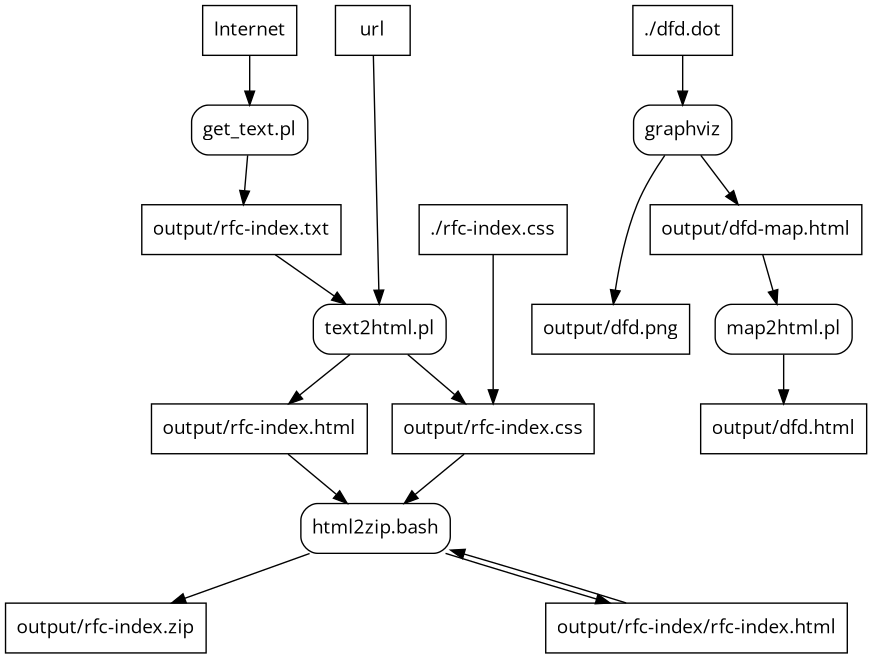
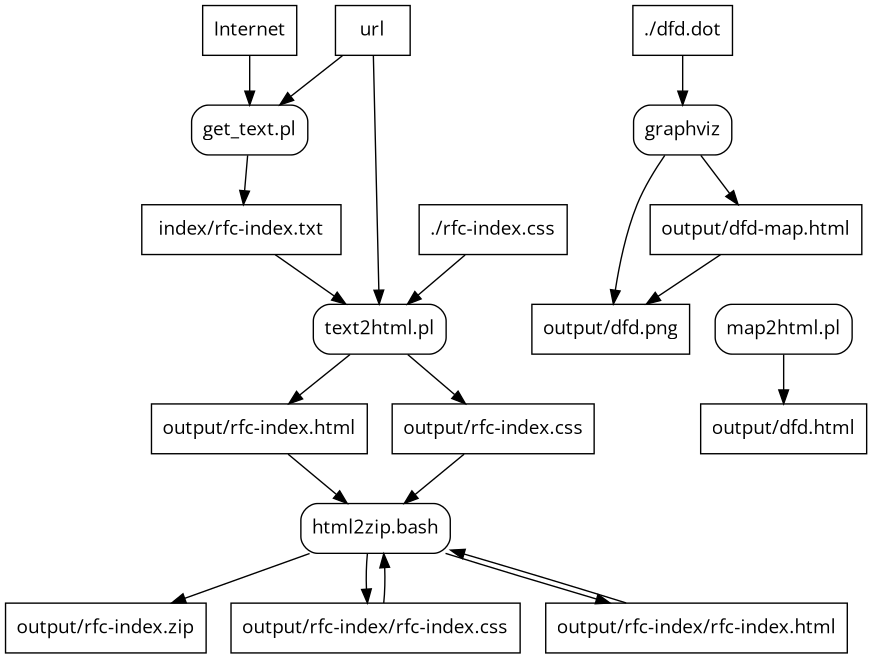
  digraph {
    fontname="Open Sans"
    node [fontname="Open Sans" shape=box]
    edge [fontname="Open Sans"]
    "text2html.pl" [style=rounded]
    "./rfc-index.css"
    "html2zip.bash" [style=rounded]
    "output/rfc-index.zip"
+   "output/rfc-index/rfc-index.css"
    "output/rfc-index/rfc-index.html"
    "output/rfc-index.css"
    "output/rfc-index.html"
    "get_text.pl" [style=rounded]
    Internet
-   "output/rfc-index.txt"
+   "output/rfc-index.txt" [label="index/rfc-index.txt"]
    url
    graphviz [style=rounded]
    "./dfd.dot"
    "output/dfd.png"
    "output/dfd-map.html"
    "map2html.pl" [style=rounded]
    "output/dfd.html"
    "text2html.pl" -> "output/rfc-index.css"
    "text2html.pl" -> "output/rfc-index.html"
-   "./rfc-index.css" -> "output/rfc-index.css"
+   "./rfc-index.css" -> "text2html.pl"
    "html2zip.bash" -> "output/rfc-index.zip"
+   "html2zip.bash" -> "output/rfc-index/rfc-index.css"
    "html2zip.bash" -> "output/rfc-index/rfc-index.html"
+   "output/rfc-index/rfc-index.css" -> "html2zip.bash"
    "output/rfc-index/rfc-index.html" -> "html2zip.bash"
    "output/rfc-index.css" -> "html2zip.bash"
    "output/rfc-index.html" -> "html2zip.bash"
    "get_text.pl" -> "output/rfc-index.txt"
    Internet -> "get_text.pl"
    "output/rfc-index.txt" -> "text2html.pl"
    url -> "text2html.pl"
+   url -> "get_text.pl"
    graphviz -> "output/dfd.png"
    graphviz -> "output/dfd-map.html"
    "./dfd.dot" -> graphviz
-   "output/dfd-map.html" -> "map2html.pl"
+   "output/dfd-map.html" -> "output/dfd.png"
    "map2html.pl" -> "output/dfd.html"
  }
